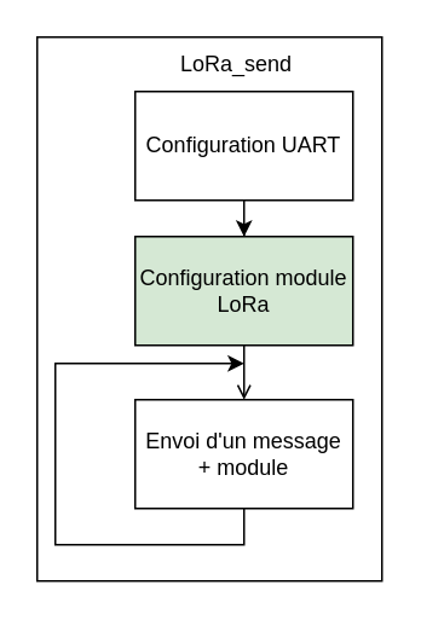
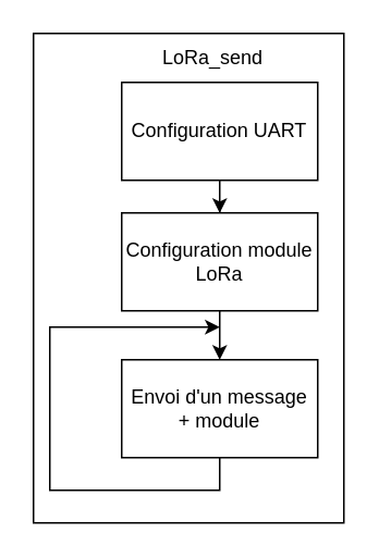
  <mxCell id="0" />
  <mxCell id="1" parent="0" />
  <mxCell id="2" value="" style="rounded=0;whiteSpace=wrap;html=1;" vertex="1" parent="1"><mxGeometry x="20" y="20" width="190" height="300" as="geometry" /></mxCell>
  <mxCell id="3" value="" style="edgeStyle=orthogonalEdgeStyle;rounded=0;orthogonalLoop=1;jettySize=auto;html=1;" edge="1" parent="1" source="4" target="7"><mxGeometry relative="1" as="geometry" /></mxCell>
  <mxCell id="4" value="Configuration UART" style="rounded=0;whiteSpace=wrap;html=1;" vertex="1" parent="1"><mxGeometry x="74" y="50" width="120" height="60" as="geometry" /></mxCell>
  <mxCell id="5" value="LoRa_send" style="text;html=1;strokeColor=none;fillColor=none;align=center;verticalAlign=middle;whiteSpace=wrap;rounded=0;" vertex="1" parent="1"><mxGeometry x="100" y="20" width="60" height="30" as="geometry" /></mxCell>
- <mxCell id="6" value="" style="edgeStyle=orthogonalEdgeStyle;rounded=0;orthogonalLoop=1;jettySize=auto;html=1;endArrow=open;" edge="1" parent="1" source="7" target="9"><mxGeometry relative="1" as="geometry" /></mxCell>
- <mxCell id="7" value="Configuration module LoRa" style="rounded=0;whiteSpace=wrap;html=1;fillColor=#d5e8d4;" vertex="1" parent="1"><mxGeometry x="74" y="130" width="120" height="60" as="geometry" /></mxCell>
+ <mxCell id="6" value="" style="edgeStyle=orthogonalEdgeStyle;rounded=0;orthogonalLoop=1;jettySize=auto;html=1;" edge="1" parent="1" source="7" target="9"><mxGeometry relative="1" as="geometry" /></mxCell>
+ <mxCell id="7" value="Configuration module LoRa" style="rounded=0;whiteSpace=wrap;html=1;" vertex="1" parent="1"><mxGeometry x="74" y="130" width="120" height="60" as="geometry" /></mxCell>
  <mxCell id="8" style="edgeStyle=orthogonalEdgeStyle;rounded=0;orthogonalLoop=1;jettySize=auto;html=1;exitX=0.5;exitY=1;exitDx=0;exitDy=0;" edge="1" parent="1" source="9"><mxGeometry relative="1" as="geometry"><mxPoint x="134" y="200" as="targetPoint" /><Array as="points"><mxPoint x="134" y="300" /><mxPoint x="30" y="300" /><mxPoint x="30" y="200" /></Array></mxGeometry></mxCell>
  <mxCell id="9" value="Envoi d'un message + module" style="rounded=0;whiteSpace=wrap;html=1;" vertex="1" parent="1"><mxGeometry x="74" y="220" width="120" height="60" as="geometry" /></mxCell>
